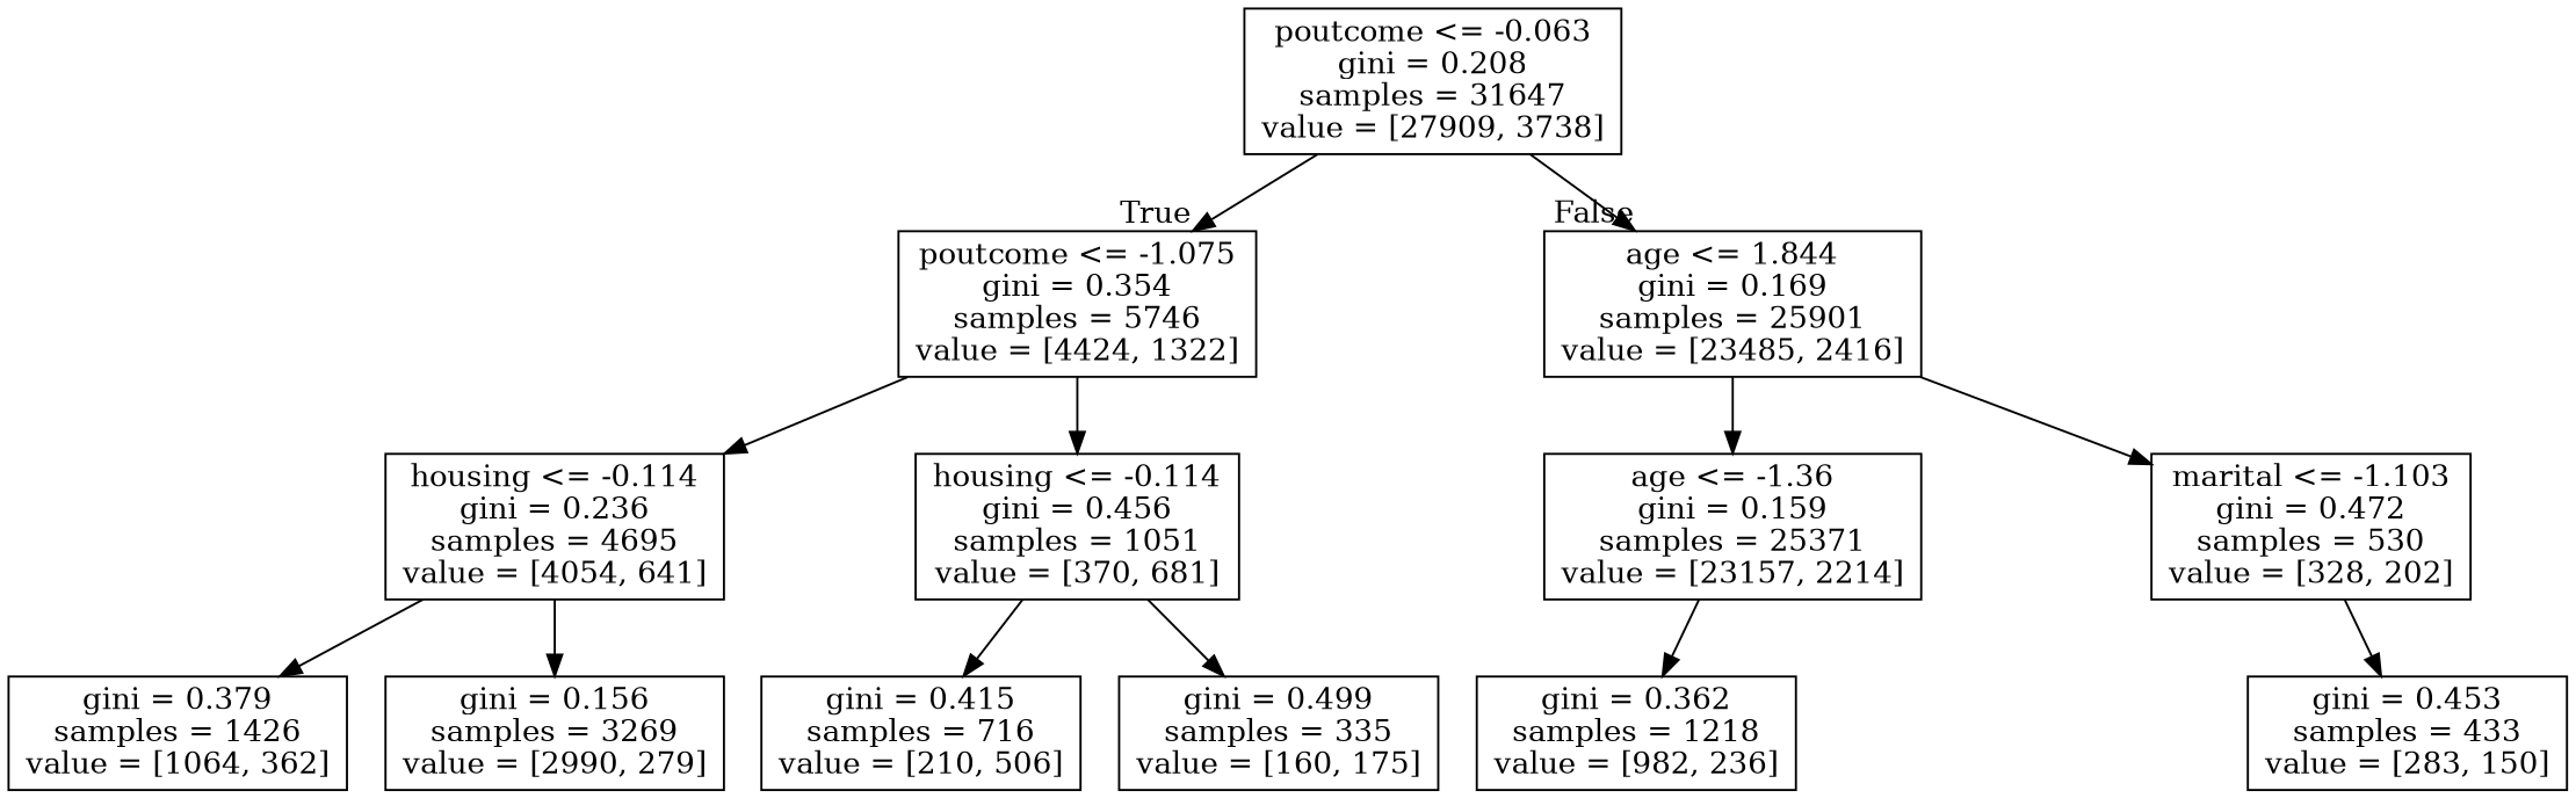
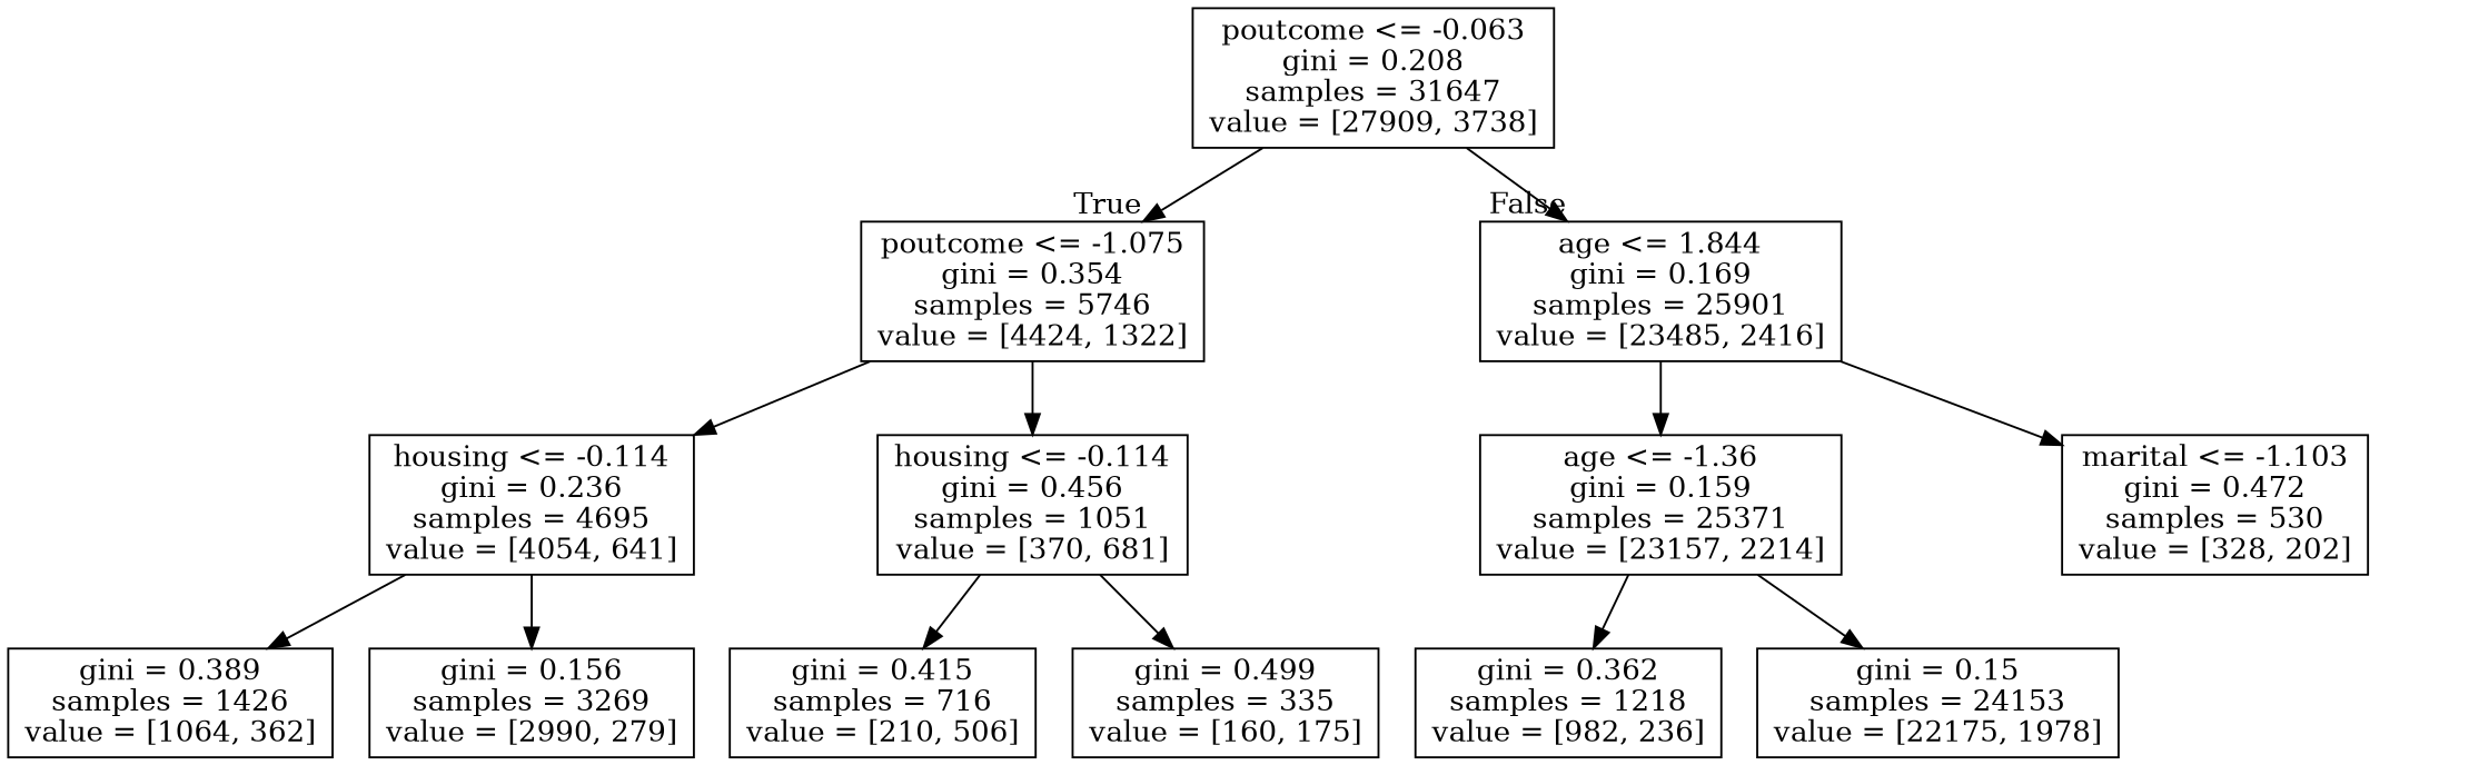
  digraph {
    fontname="DejaVu Serif"
    node [fontname="DejaVu Serif" shape=box]
    edge [fontname="DejaVu Serif"]
    n1 [label="poutcome <= -0.063\ngini = 0.208\nsamples = 31647\nvalue = [27909, 3738]"]
    n2 [label="poutcome <= -1.075\ngini = 0.354\nsamples = 5746\nvalue = [4424, 1322]"]
    n3 [label="age <= 1.844\ngini = 0.169\nsamples = 25901\nvalue = [23485, 2416]"]
    n4 [label="housing <= -0.114\ngini = 0.236\nsamples = 4695\nvalue = [4054, 641]"]
    n5 [label="housing <= -0.114\ngini = 0.456\nsamples = 1051\nvalue = [370, 681]"]
    n6 [label="age <= -1.36\ngini = 0.159\nsamples = 25371\nvalue = [23157, 2214]"]
    n7 [label="marital <= -1.103\ngini = 0.472\nsamples = 530\nvalue = [328, 202]"]
-   n8 [label="gini = 0.379\nsamples = 1426\nvalue = [1064, 362]"]
+   n8 [label="gini = 0.389\nsamples = 1426\nvalue = [1064, 362]"]
    n9 [label="gini = 0.156\nsamples = 3269\nvalue = [2990, 279]"]
    n10 [label="gini = 0.415\nsamples = 716\nvalue = [210, 506]"]
    n11 [label="gini = 0.499\nsamples = 335\nvalue = [160, 175]"]
    n12 [label="gini = 0.362\nsamples = 1218\nvalue = [982, 236]"]
-   n14 [label="gini = 0.453\nsamples = 433\nvalue = [283, 150]"]
+   n13 [label="gini = 0.15\nsamples = 24153\nvalue = [22175, 1978]"]
    n1 -> n2 [headlabel=True labelangle=45 labeldistance=2.5]
    n1 -> n3 [headlabel=False labelangle=-45 labeldistance=2.5]
    n2 -> n4
    n2 -> n5
    n3 -> n6
    n3 -> n7
    n4 -> n8
    n4 -> n9
    n5 -> n10
    n5 -> n11
    n6 -> n12
-   n7 -> n14
+   n6 -> n13
  }
